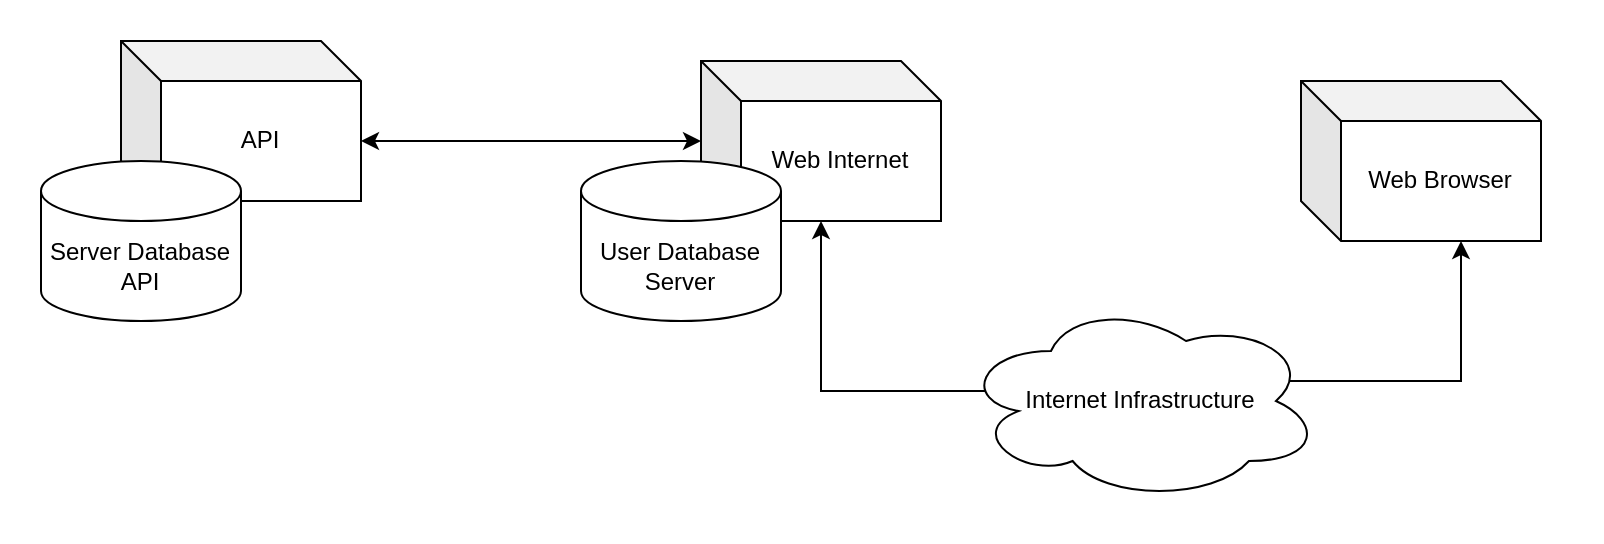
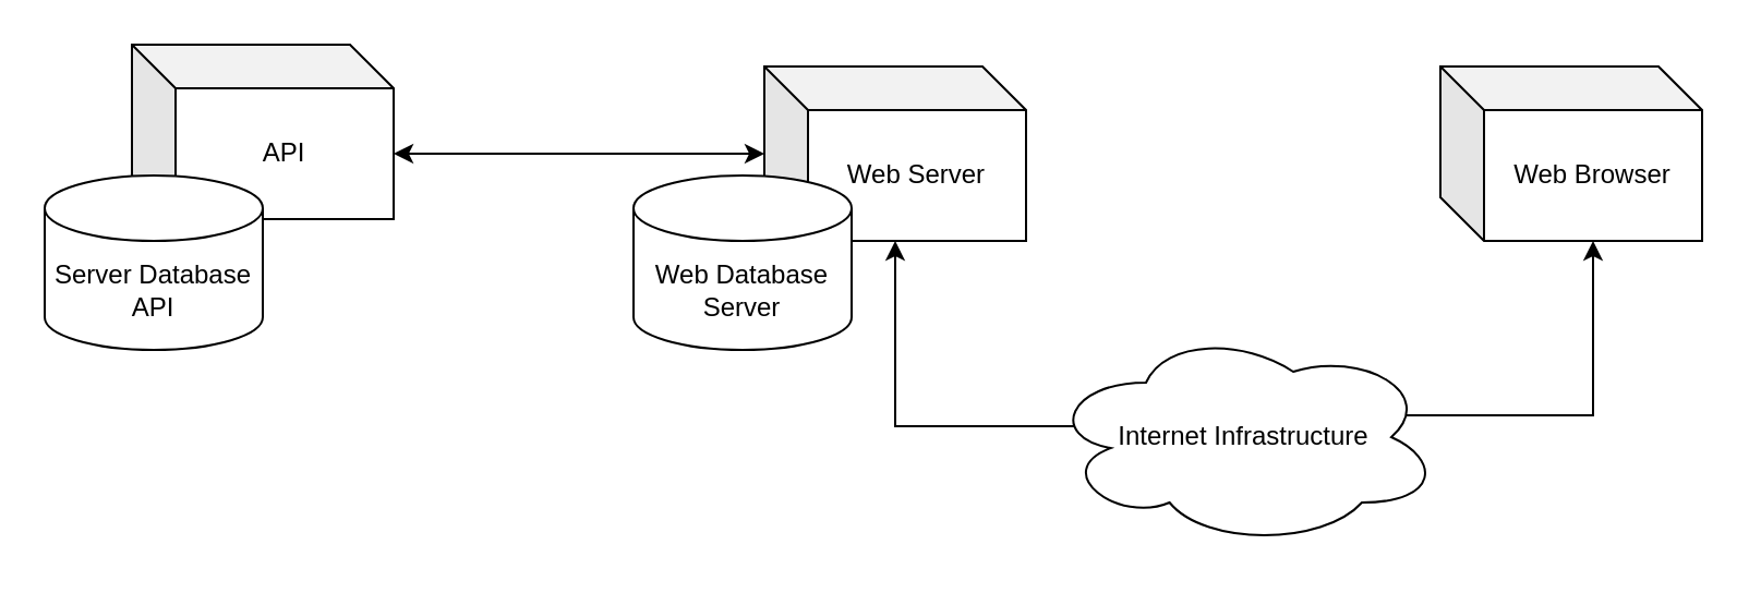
  <mxCell id="0" />
  <mxCell id="1" parent="0" />
  <mxCell id="2" value="API" style="shape=cube;whiteSpace=wrap;html=1;boundedLbl=1;backgroundOutline=1;darkOpacity=0.05;darkOpacity2=0.1;" vertex="1" parent="1"><mxGeometry x="60" y="20" width="120" height="80" as="geometry" /></mxCell>
  <mxCell id="3" style="edgeStyle=orthogonalEdgeStyle;rounded=0;orthogonalLoop=1;jettySize=auto;html=1;entryX=0.16;entryY=0.55;entryDx=0;entryDy=0;entryPerimeter=0;startArrow=classic;startFill=1;" edge="1" parent="1" source="5" target="8"><mxGeometry relative="1" as="geometry"><Array as="points"><mxPoint x="410" y="195" /></Array></mxGeometry></mxCell>
  <mxCell id="4" style="edgeStyle=orthogonalEdgeStyle;rounded=0;orthogonalLoop=1;jettySize=auto;html=1;entryX=0;entryY=0;entryDx=120;entryDy=50;entryPerimeter=0;startArrow=classic;startFill=1;" edge="1" parent="1" source="5" target="2"><mxGeometry relative="1" as="geometry" /></mxCell>
- <mxCell id="5" value="Web Internet" style="shape=cube;whiteSpace=wrap;html=1;boundedLbl=1;backgroundOutline=1;darkOpacity=0.05;darkOpacity2=0.1;" vertex="1" parent="1"><mxGeometry x="350" y="30" width="120" height="80" as="geometry" /></mxCell>
+ <mxCell id="5" value="Web Server" style="shape=cube;whiteSpace=wrap;html=1;boundedLbl=1;backgroundOutline=1;darkOpacity=0.05;darkOpacity2=0.1;" vertex="1" parent="1"><mxGeometry x="350" y="30" width="120" height="80" as="geometry" /></mxCell>
  <mxCell id="6" style="edgeStyle=orthogonalEdgeStyle;rounded=0;orthogonalLoop=1;jettySize=auto;html=1;entryX=0.875;entryY=0.5;entryDx=0;entryDy=0;entryPerimeter=0;startArrow=classic;startFill=1;" edge="1" parent="1" source="7" target="8"><mxGeometry relative="1" as="geometry"><Array as="points"><mxPoint x="730" y="190" /></Array></mxGeometry></mxCell>
- <mxCell id="7" value="Web Browser" style="shape=cube;whiteSpace=wrap;html=1;boundedLbl=1;backgroundOutline=1;darkOpacity=0.05;darkOpacity2=0.1;" vertex="1" parent="1"><mxGeometry x="650" y="40" width="120" height="80" as="geometry" /></mxCell>
+ <mxCell id="7" value="Web Browser" style="shape=cube;whiteSpace=wrap;html=1;boundedLbl=1;backgroundOutline=1;darkOpacity=0.05;darkOpacity2=0.1;" vertex="1" parent="1"><mxGeometry x="660" y="30" width="120" height="80" as="geometry" /></mxCell>
  <mxCell id="8" value="Internet Infrastructure" style="ellipse;shape=cloud;whiteSpace=wrap;html=1;" vertex="1" parent="1"><mxGeometry x="480" y="150" width="180" height="100" as="geometry" /></mxCell>
- <mxCell id="9" value="User Database Server" style="shape=cylinder3;whiteSpace=wrap;html=1;boundedLbl=1;backgroundOutline=1;size=15;" vertex="1" parent="1"><mxGeometry x="290" y="80" width="100" height="80" as="geometry" /></mxCell>
+ <mxCell id="9" value="Web Database Server" style="shape=cylinder3;whiteSpace=wrap;html=1;boundedLbl=1;backgroundOutline=1;size=15;" vertex="1" parent="1"><mxGeometry x="290" y="80" width="100" height="80" as="geometry" /></mxCell>
  <mxCell id="10" value="Server Database API" style="shape=cylinder3;whiteSpace=wrap;html=1;boundedLbl=1;backgroundOutline=1;size=15;" vertex="1" parent="1"><mxGeometry x="20" y="80" width="100" height="80" as="geometry" /></mxCell>
